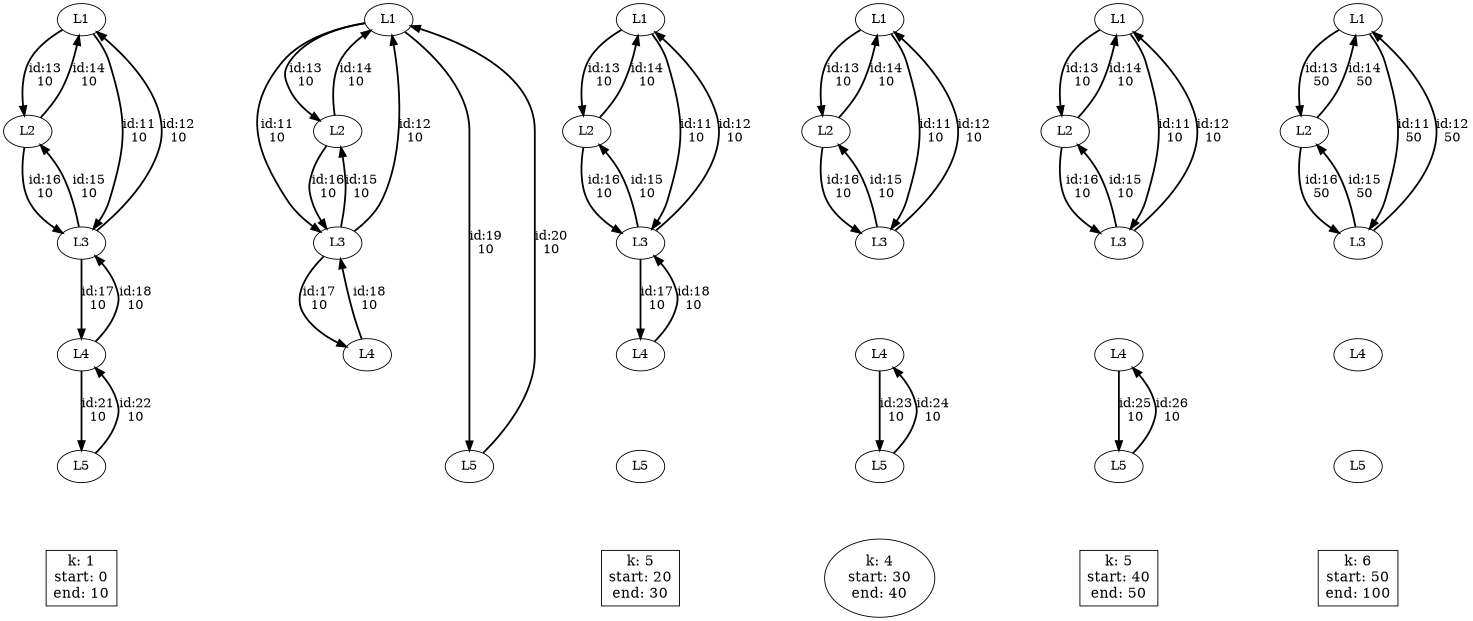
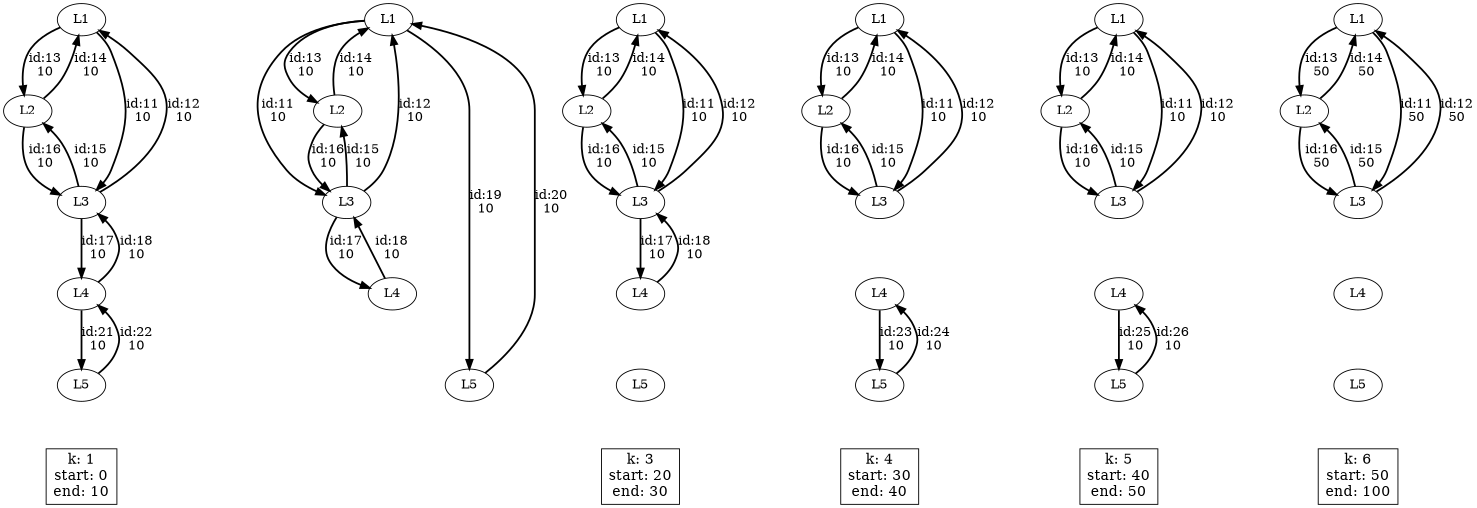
  digraph {
    nodesep=equally
    rank=same
    ranksep=equally
    edge [color=black fontcolor=black penwidth=2]
    n1 [label=L1]
    n2 [label=L2]
    n3 [label=L3]
    n4 [label=L4]
    n5 [label=L5]
    n6 [fontsize=16 label="k: 1\nstart: 0\nend: 10\n" shape=box]
    n7 [label=L1]
    n8 [label=L2]
    n9 [label=L3]
    n10 [label=L5]
    n11 [label=L4]
    n12 [label=L1]
    n13 [label=L2]
    n14 [label=L3]
    n15 [label=L4]
    n16 [label=L5]
-   n17 [fontsize=16 label="k: 5\nstart: 20\nend: 30\n" shape=box]
+   n17 [fontsize=16 label="k: 3\nstart: 20\nend: 30\n" shape=box]
    n18 [label=L1]
    n19 [label=L2]
    n20 [label=L3]
    n21 [label=L4]
    n22 [label=L5]
-   n23 [fontsize=16 label="k: 4\nstart: 30\nend: 40\n" shape=ellipse]
+   n23 [fontsize=16 label="k: 4\nstart: 30\nend: 40\n" shape=box]
    n24 [label=L1]
    n25 [label=L2]
    n26 [label=L3]
    n27 [label=L4]
    n28 [label=L5]
    n29 [fontsize=16 label="k: 5\nstart: 40\nend: 50\n" shape=box]
    n30 [label=L1]
    n31 [label=L2]
    n32 [label=L3]
    n33 [label=L4]
    n34 [label=L5]
    n35 [fontsize=16 label="k: 6\nstart: 50\nend: 100\n" shape=box]
    n1 -> n2 [style=invis color="" fontcolor="" penwidth=""]
    n1 -> n2 [label="id:13\n10"]
    n1 -> n3 [label="id:11\n10"]
    n2 -> n1 [label="id:14\n10"]
    n2 -> n3 [style=invis color="" fontcolor="" penwidth=""]
    n2 -> n3 [label="id:16\n10"]
    n3 -> n1 [label="id:12\n10"]
    n3 -> n2 [label="id:15\n10"]
    n3 -> n4 [style=invis color="" fontcolor="" penwidth=""]
    n3 -> n4 [label="id:17\n10"]
    n4 -> n3 [label="id:18\n10"]
    n4 -> n5 [style=invis color="" fontcolor="" penwidth=""]
    n4 -> n5 [label="id:21\n10"]
    n5 -> n4 [label="id:22\n10"]
    n5 -> n6 [style=invis color="" fontcolor="" penwidth=""]
    n7 -> n8 [style=invis color="" fontcolor="" penwidth=""]
    n7 -> n8 [label="id:13\n10"]
    n7 -> n9 [label="id:11\n10"]
    n7 -> n10 [label="id:19\n10"]
    n8 -> n7 [label="id:14\n10"]
    n8 -> n9 [style=invis color="" fontcolor="" penwidth=""]
    n8 -> n9 [label="id:16\n10"]
    n9 -> n7 [label="id:12\n10"]
    n9 -> n8 [label="id:15\n10"]
    n9 -> n11 [style=invis color="" fontcolor="" penwidth=""]
    n9 -> n11 [label="id:17\n10"]
    n10 -> n7 [label="id:20\n10"]
    n11 -> n9 [label="id:18\n10"]
    n11 -> n10 [style=invis color="" fontcolor="" penwidth=""]
    n12 -> n13 [style=invis color="" fontcolor="" penwidth=""]
    n12 -> n13 [label="id:13\n10"]
    n12 -> n14 [label="id:11\n10"]
    n13 -> n12 [label="id:14\n10"]
    n13 -> n14 [style=invis color="" fontcolor="" penwidth=""]
    n13 -> n14 [label="id:16\n10"]
    n14 -> n12 [label="id:12\n10"]
    n14 -> n13 [label="id:15\n10"]
    n14 -> n15 [style=invis color="" fontcolor="" penwidth=""]
    n14 -> n15 [label="id:17\n10"]
    n15 -> n14 [label="id:18\n10"]
    n15 -> n16 [style=invis color="" fontcolor="" penwidth=""]
    n16 -> n17 [style=invis color="" fontcolor="" penwidth=""]
    n18 -> n19 [style=invis color="" fontcolor="" penwidth=""]
    n18 -> n19 [label="id:13\n10"]
    n18 -> n20 [label="id:11\n10"]
    n19 -> n18 [label="id:14\n10"]
    n19 -> n20 [style=invis color="" fontcolor="" penwidth=""]
    n19 -> n20 [label="id:16\n10"]
    n20 -> n18 [label="id:12\n10"]
    n20 -> n19 [label="id:15\n10"]
    n20 -> n21 [style=invis color="" fontcolor="" penwidth=""]
    n21 -> n22 [style=invis color="" fontcolor="" penwidth=""]
    n21 -> n22 [label="id:23\n10"]
    n22 -> n21 [label="id:24\n10"]
    n22 -> n23 [style=invis color="" fontcolor="" penwidth=""]
    n24 -> n25 [style=invis color="" fontcolor="" penwidth=""]
    n24 -> n25 [label="id:13\n10"]
    n24 -> n26 [label="id:11\n10"]
    n25 -> n24 [label="id:14\n10"]
    n25 -> n26 [style=invis color="" fontcolor="" penwidth=""]
    n25 -> n26 [label="id:16\n10"]
    n26 -> n24 [label="id:12\n10"]
    n26 -> n25 [label="id:15\n10"]
    n26 -> n27 [style=invis color="" fontcolor="" penwidth=""]
    n27 -> n28 [style=invis color="" fontcolor="" penwidth=""]
    n27 -> n28 [label="id:25\n10"]
    n28 -> n27 [label="id:26\n10"]
    n28 -> n29 [style=invis color="" fontcolor="" penwidth=""]
    n30 -> n31 [style=invis color="" fontcolor="" penwidth=""]
    n30 -> n31 [label="id:13\n50"]
    n30 -> n32 [label="id:11\n50"]
    n31 -> n30 [label="id:14\n50"]
    n31 -> n32 [style=invis color="" fontcolor="" penwidth=""]
    n31 -> n32 [label="id:16\n50"]
    n32 -> n30 [label="id:12\n50"]
    n32 -> n31 [label="id:15\n50"]
    n32 -> n33 [style=invis color="" fontcolor="" penwidth=""]
    n33 -> n34 [style=invis color="" fontcolor="" penwidth=""]
    n34 -> n35 [style=invis color="" fontcolor="" penwidth=""]
  }
